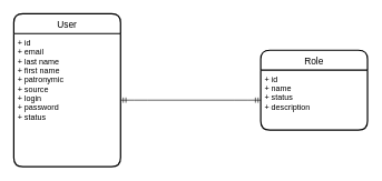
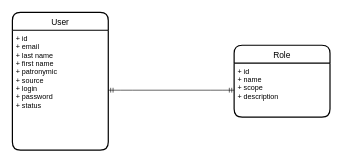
  <mxCell id="0" />
  <mxCell id="1" parent="0" />
  <mxCell id="2" value="User" style="swimlane;childLayout=stackLayout;horizontal=1;startSize=30;horizontalStack=0;rounded=1;fontSize=14;fontStyle=0;strokeWidth=2;resizeParent=0;resizeLast=1;shadow=0;dashed=0;align=center;" vertex="1" parent="1"><mxGeometry x="20" y="20" width="160" height="230" as="geometry" /></mxCell>
  <mxCell id="3" value="+ id&#10;+ email&#10;+ last name&#10;+ first name&#10;+ patronymic&#10;+ source&#10;+ login&#10;+ password&#10;+ status" style="align=left;strokeColor=none;fillColor=none;spacingLeft=4;fontSize=12;verticalAlign=top;resizable=0;rotatable=0;part=1;" vertex="1" parent="2"><mxGeometry y="30" width="160" height="200" as="geometry" /></mxCell>
  <mxCell id="4" value="Role" style="swimlane;childLayout=stackLayout;horizontal=1;startSize=30;horizontalStack=0;rounded=1;fontSize=14;fontStyle=0;strokeWidth=2;resizeParent=0;resizeLast=1;shadow=0;dashed=0;align=center;" vertex="1" parent="1"><mxGeometry x="390" y="75" width="160" height="120" as="geometry" /></mxCell>
- <mxCell id="5" value="+ id&#10;+ name&#10;+ status&#10;+ description" style="align=left;strokeColor=none;fillColor=none;spacingLeft=4;fontSize=12;verticalAlign=top;resizable=0;rotatable=0;part=1;" vertex="1" parent="4"><mxGeometry y="30" width="160" height="90" as="geometry" /></mxCell>
+ <mxCell id="5" value="+ id&#10;+ name&#10;+ scope&#10;+ description" style="align=left;strokeColor=none;fillColor=none;spacingLeft=4;fontSize=12;verticalAlign=top;resizable=0;rotatable=0;part=1;" vertex="1" parent="4"><mxGeometry y="30" width="160" height="90" as="geometry" /></mxCell>
  <mxCell id="6" value="" style="edgeStyle=entityRelationEdgeStyle;fontSize=12;html=1;endArrow=ERmandOne;startArrow=ERmandOne;exitX=1;exitY=0.5;exitDx=0;exitDy=0;entryX=0;entryY=0.5;entryDx=0;entryDy=0;" edge="1" parent="1" source="3" target="5"><mxGeometry width="100" height="100" relative="1" as="geometry"><mxPoint x="300" y="330" as="sourcePoint" /><mxPoint x="400" y="230" as="targetPoint" /></mxGeometry></mxCell>
